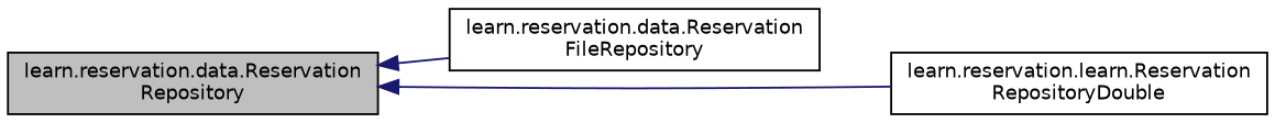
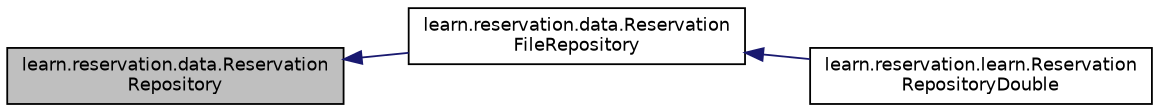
  digraph {
    rankdir=LR
    node [color=black fillcolor=white fontname=Helvetica fontsize=10 shape=record style=filled]
    edge [color=midnightblue dir=back fontname=Helvetica fontsize=10 labelfontname=Helvetica labelfontsize=10 style=solid]
    n1 [fillcolor=grey75 fontcolor=black height=0.2 label="learn.reservation.data.Reservation\lRepository" width=0.4]
    n2 [height=0.2 label="learn.reservation.data.Reservation\lFileRepository" width=0.4]
    n3 [height=0.2 label="learn.reservation.learn.Reservation\lRepositoryDouble" width=0.4]
    n1 -> n2
-   n1 -> n3
+   n2 -> n3
  }
